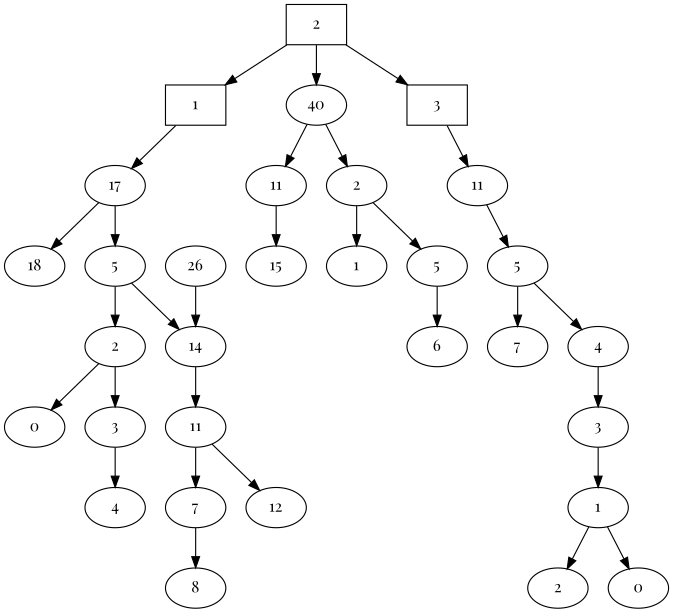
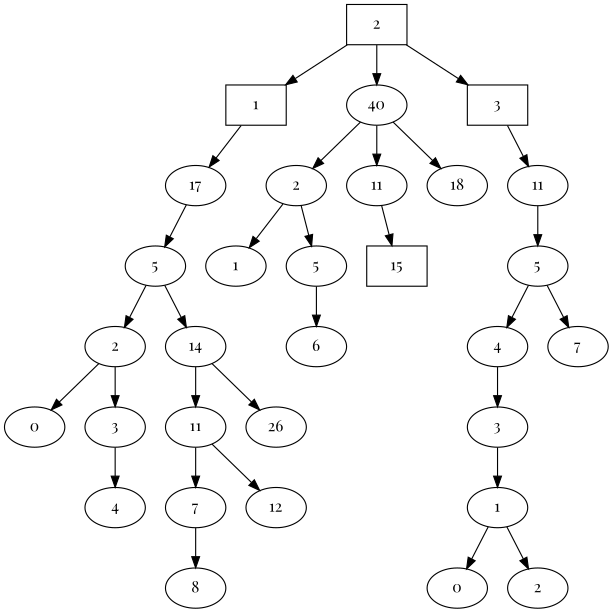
  digraph {
    fontname="Playfair Display"
    node [fontname="Playfair Display" shape=ellipse]
    edge [fontname="Playfair Display"]
    n1 [label=2 shape=box]
    n2 [label=1 shape=box]
    n3 [label=40]
    n4 [label=3 shape=box]
    n5 [label=17]
    n6 [label=2]
    n7 [label=11]
    n8 [label=11]
    n9 [label=5]
    n10 [label=18]
    n11 [label=2]
    n12 [label=14]
    n13 [label=0]
    n14 [label=3]
    n15 [label=11]
    n16 [label=26]
    n17 [label=4]
    n18 [label=7]
    n19 [label=12]
    n20 [label=8]
    n21 [label=1]
    n22 [label=5]
-   n23 [label=15]
+   n23 [label=15 shape=box]
    n24 [label=6]
    n25 [label=5]
    n26 [label=4]
    n27 [label=7]
    n28 [label=3]
    n29 [label=1]
    n30 [label=0]
    n31 [label=2]
    n1 -> n2
    n1 -> n3
    n1 -> n4
    n2 -> n5
    n3 -> n6
    n3 -> n7
    n4 -> n8
    n5 -> n9
-   n5 -> n10
+   n3 -> n10
    n6 -> n21
    n6 -> n22
    n7 -> n23
    n8 -> n25
    n9 -> n11
    n9 -> n12
    n11 -> n13
    n11 -> n14
    n12 -> n15
-   n16 -> n12
+   n12 -> n16
    n14 -> n17
    n15 -> n18
    n15 -> n19
    n18 -> n20
    n22 -> n24
    n25 -> n26
    n25 -> n27
    n26 -> n28
    n28 -> n29
    n29 -> n30
    n29 -> n31
  }
